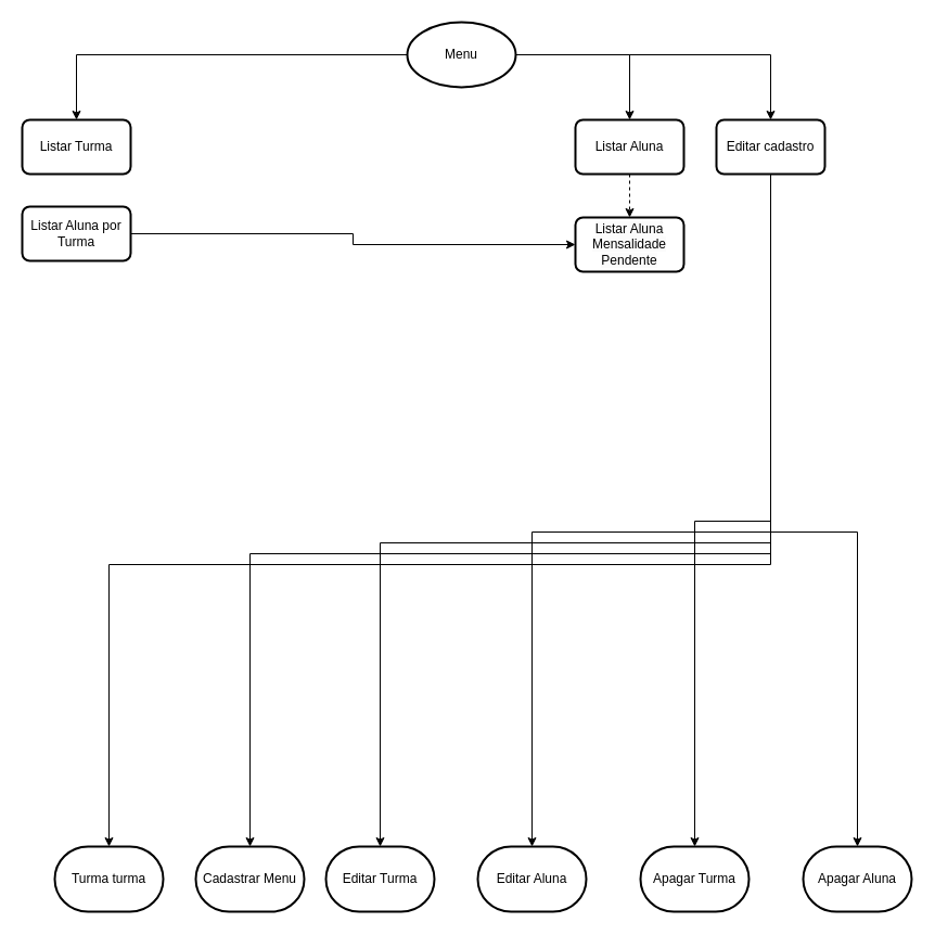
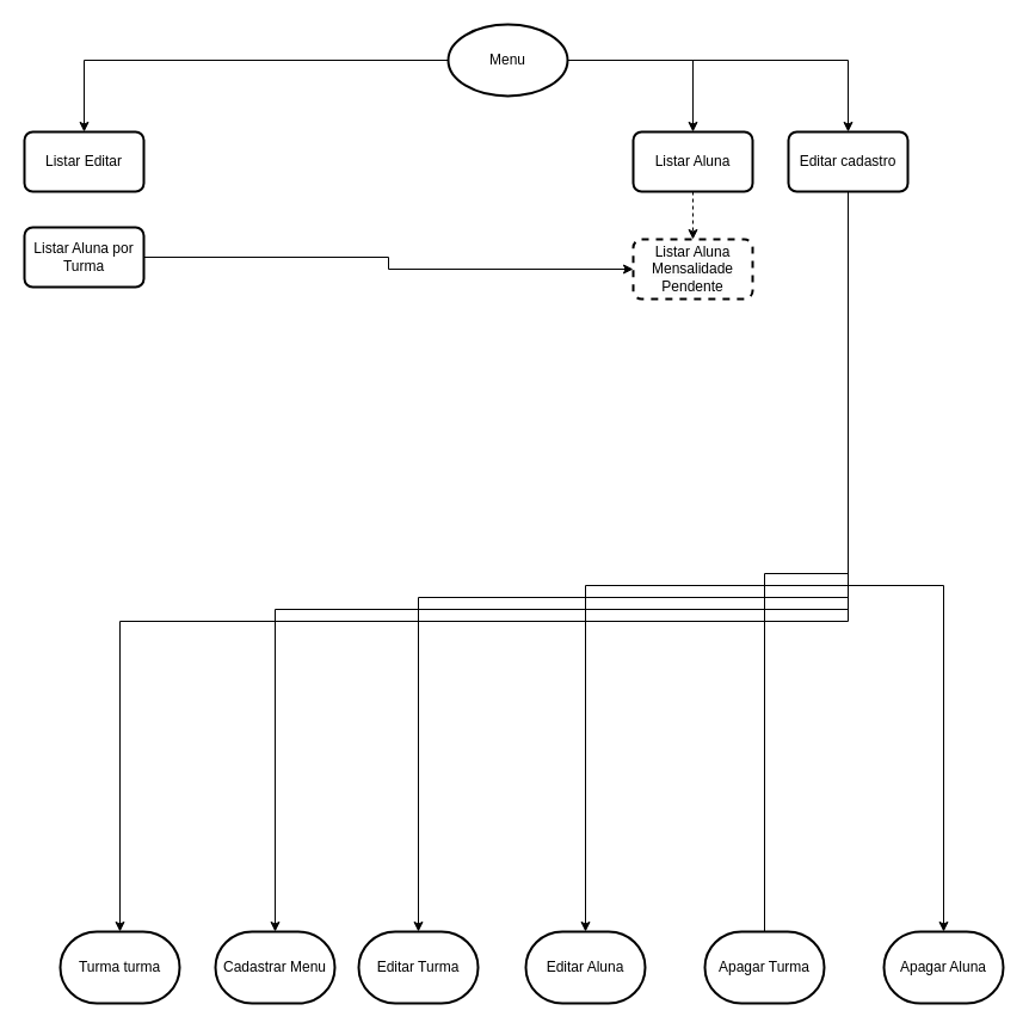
  <mxCell id="0" />
  <mxCell id="1" parent="0" />
  <mxCell id="2" value="Apagar Aluna" style="strokeWidth=2;html=1;shape=mxgraph.flowchart.terminator;whiteSpace=wrap;container=0;" vertex="1" parent="1"><mxGeometry x="740" y="780" width="100" height="60" as="geometry" /></mxCell>
  <mxCell id="3" style="edgeStyle=orthogonalEdgeStyle;rounded=0;orthogonalLoop=1;jettySize=auto;html=1;entryX=0.5;entryY=0;entryDx=0;entryDy=0;startArrow=none;startFill=0;endArrow=classic;endFill=1;" edge="1" parent="1" source="6" target="13"><mxGeometry relative="1" as="geometry" /></mxCell>
  <mxCell id="4" style="edgeStyle=orthogonalEdgeStyle;rounded=0;orthogonalLoop=1;jettySize=auto;html=1;entryX=0.5;entryY=0;entryDx=0;entryDy=0;fontFamily=Helvetica;fontSize=12;fontColor=default;" edge="1" parent="1" source="6" target="21"><mxGeometry relative="1" as="geometry" /></mxCell>
  <mxCell id="5" style="edgeStyle=orthogonalEdgeStyle;rounded=0;orthogonalLoop=1;jettySize=auto;html=1;fontFamily=Helvetica;fontSize=12;fontColor=default;" edge="1" parent="1" source="6" target="20"><mxGeometry relative="1" as="geometry" /></mxCell>
  <mxCell id="6" value="Menu" style="strokeWidth=2;html=1;shape=mxgraph.flowchart.start_1;whiteSpace=wrap;" vertex="1" parent="1"><mxGeometry x="375" y="20" width="100" height="60" as="geometry" /></mxCell>
  <mxCell id="7" value="Cadastrar Menu" style="strokeWidth=2;html=1;shape=mxgraph.flowchart.terminator;whiteSpace=wrap;" vertex="1" parent="1"><mxGeometry x="180" y="780" width="100" height="60" as="geometry" /></mxCell>
  <mxCell id="8" value="Turma turma" style="strokeWidth=2;html=1;shape=mxgraph.flowchart.terminator;whiteSpace=wrap;" vertex="1" parent="1"><mxGeometry x="50" y="780" width="100" height="60" as="geometry" /></mxCell>
  <mxCell id="9" style="edgeStyle=orthogonalEdgeStyle;rounded=0;orthogonalLoop=1;jettySize=auto;html=1;startArrow=none;startFill=0;endArrow=classic;endFill=1;" edge="1" parent="1" source="13" target="2"><mxGeometry relative="1" as="geometry"><Array as="points"><mxPoint x="710" y="490" /><mxPoint x="790" y="490" /></Array></mxGeometry></mxCell>
  <mxCell id="10" style="edgeStyle=orthogonalEdgeStyle;rounded=0;orthogonalLoop=1;jettySize=auto;html=1;startArrow=none;startFill=0;endArrow=classic;endFill=1;" edge="1" parent="1" source="13" target="15"><mxGeometry relative="1" as="geometry"><Array as="points"><mxPoint x="710" y="490" /><mxPoint x="490" y="490" /></Array></mxGeometry></mxCell>
  <mxCell id="11" style="edgeStyle=orthogonalEdgeStyle;rounded=0;orthogonalLoop=1;jettySize=auto;html=1;fontFamily=Helvetica;fontSize=12;fontColor=default;endArrow=classic;endFill=1;startArrow=none;startFill=0;" edge="1" parent="1" source="13" target="7"><mxGeometry relative="1" as="geometry"><Array as="points"><mxPoint x="710" y="510" /><mxPoint x="230" y="510" /></Array></mxGeometry></mxCell>
  <mxCell id="12" style="edgeStyle=orthogonalEdgeStyle;rounded=0;orthogonalLoop=1;jettySize=auto;html=1;fontFamily=Helvetica;fontSize=12;fontColor=default;endArrow=classic;endFill=1;startArrow=none;startFill=0;" edge="1" parent="1" source="13" target="8"><mxGeometry relative="1" as="geometry"><Array as="points"><mxPoint x="710" y="520" /><mxPoint x="100" y="520" /></Array></mxGeometry></mxCell>
  <mxCell id="13" value="Editar cadastro" style="rounded=1;whiteSpace=wrap;html=1;absoluteArcSize=1;arcSize=14;strokeWidth=2;" vertex="1" parent="1"><mxGeometry x="660" y="110" width="100" height="50" as="geometry" /></mxCell>
  <mxCell id="14" value="Editar Turma" style="strokeWidth=2;html=1;shape=mxgraph.flowchart.terminator;whiteSpace=wrap;" vertex="1" parent="1"><mxGeometry x="300" y="780" width="100" height="60" as="geometry" /></mxCell>
  <mxCell id="15" value="Editar Aluna" style="strokeWidth=2;html=1;shape=mxgraph.flowchart.terminator;whiteSpace=wrap;" vertex="1" parent="1"><mxGeometry x="440" y="780" width="100" height="60" as="geometry" /></mxCell>
  <mxCell id="16" value="Apagar Turma" style="strokeWidth=2;html=1;shape=mxgraph.flowchart.terminator;whiteSpace=wrap;" vertex="1" parent="1"><mxGeometry x="590" y="780" width="100" height="60" as="geometry" /></mxCell>
- <mxCell id="17" style="edgeStyle=orthogonalEdgeStyle;rounded=0;orthogonalLoop=1;jettySize=auto;html=1;entryX=0.5;entryY=0;entryDx=0;entryDy=0;entryPerimeter=0;startArrow=none;startFill=0;endArrow=classic;endFill=1;" edge="1" parent="1" source="13" target="16"><mxGeometry relative="1" as="geometry"><Array as="points"><mxPoint x="710" y="480" /><mxPoint x="640" y="480" /></Array></mxGeometry></mxCell>
+ <mxCell id="17" style="edgeStyle=orthogonalEdgeStyle;rounded=0;orthogonalLoop=1;jettySize=auto;html=1;entryX=0.5;entryY=0;entryDx=0;entryDy=0;entryPerimeter=0;startArrow=none;startFill=0;endArrow=none;endFill=1;" edge="1" parent="1" source="13" target="16"><mxGeometry relative="1" as="geometry"><Array as="points"><mxPoint x="710" y="480" /><mxPoint x="640" y="480" /></Array></mxGeometry></mxCell>
  <mxCell id="18" style="edgeStyle=orthogonalEdgeStyle;rounded=0;orthogonalLoop=1;jettySize=auto;html=1;entryX=0.5;entryY=0;entryDx=0;entryDy=0;entryPerimeter=0;endArrow=classic;endFill=1;startArrow=none;startFill=0;" edge="1" parent="1" source="13" target="14"><mxGeometry relative="1" as="geometry"><Array as="points"><mxPoint x="710" y="500" /><mxPoint x="350" y="500" /></Array></mxGeometry></mxCell>
  <mxCell id="19" style="edgeStyle=orthogonalEdgeStyle;rounded=0;orthogonalLoop=1;jettySize=auto;html=1;fontFamily=Helvetica;fontSize=12;fontColor=default;dashed=1;" edge="1" parent="1" source="20" target="26"><mxGeometry relative="1" as="geometry" /></mxCell>
  <mxCell id="20" value="Listar Aluna" style="rounded=1;whiteSpace=wrap;html=1;absoluteArcSize=1;arcSize=14;strokeWidth=2;strokeColor=default;align=center;verticalAlign=middle;fontFamily=Helvetica;fontSize=12;fontColor=default;fillColor=default;" vertex="1" parent="1"><mxGeometry x="530" y="110" width="100" height="50" as="geometry" /></mxCell>
- <mxCell id="21" value="Listar Turma" style="rounded=1;whiteSpace=wrap;html=1;absoluteArcSize=1;arcSize=14;strokeWidth=2;strokeColor=default;align=center;verticalAlign=middle;fontFamily=Helvetica;fontSize=12;fontColor=default;fillColor=default;" vertex="1" parent="1"><mxGeometry x="20" y="110" width="100" height="50" as="geometry" /></mxCell>
+ <mxCell id="21" value="Listar Editar" style="rounded=1;whiteSpace=wrap;html=1;absoluteArcSize=1;arcSize=14;strokeWidth=2;strokeColor=default;align=center;verticalAlign=middle;fontFamily=Helvetica;fontSize=12;fontColor=default;fillColor=default;" vertex="1" parent="1"><mxGeometry x="20" y="110" width="100" height="50" as="geometry" /></mxCell>
  <mxCell id="22" style="edgeStyle=orthogonalEdgeStyle;rounded=0;orthogonalLoop=1;jettySize=auto;html=1;exitX=0.5;exitY=1;exitDx=0;exitDy=0;fontFamily=Helvetica;fontSize=12;fontColor=default;" edge="1" parent="1" source="21" target="21"><mxGeometry relative="1" as="geometry" /></mxCell>
  <mxCell id="23" style="edgeStyle=orthogonalEdgeStyle;rounded=0;orthogonalLoop=1;jettySize=auto;html=1;fontFamily=Helvetica;fontSize=12;fontColor=default;" edge="1" parent="1" source="24" target="26"><mxGeometry relative="1" as="geometry" /></mxCell>
  <mxCell id="24" value="Listar Aluna por Turma" style="rounded=1;whiteSpace=wrap;html=1;absoluteArcSize=1;arcSize=14;strokeWidth=2;strokeColor=default;align=center;verticalAlign=middle;fontFamily=Helvetica;fontSize=12;fontColor=default;fillColor=default;" vertex="1" parent="1"><mxGeometry x="20" y="190" width="100" height="50" as="geometry" /></mxCell>
  <mxCell id="25" style="edgeStyle=orthogonalEdgeStyle;rounded=0;orthogonalLoop=1;jettySize=auto;html=1;exitX=0.5;exitY=1;exitDx=0;exitDy=0;fontFamily=Helvetica;fontSize=12;fontColor=default;" edge="1" parent="1" source="24" target="24"><mxGeometry relative="1" as="geometry" /></mxCell>
- <mxCell id="26" value="&lt;span style=&quot;color: rgb(0, 0, 0); font-family: Helvetica; font-size: 12px; font-style: normal; font-variant-ligatures: normal; font-variant-caps: normal; font-weight: 400; letter-spacing: normal; orphans: 2; text-align: center; text-indent: 0px; text-transform: none; widows: 2; word-spacing: 0px; -webkit-text-stroke-width: 0px; background-color: rgb(251, 251, 251); text-decoration-thickness: initial; text-decoration-style: initial; text-decoration-color: initial; float: none; display: inline !important;&quot;&gt;Listar Aluna Mensalidade Pendente&lt;/span&gt;" style="rounded=1;whiteSpace=wrap;html=1;absoluteArcSize=1;arcSize=14;strokeWidth=2;strokeColor=default;align=center;verticalAlign=middle;fontFamily=Helvetica;fontSize=12;fontColor=default;fillColor=default;" vertex="1" parent="1"><mxGeometry x="530" y="200" width="100" height="50" as="geometry" /></mxCell>
+ <mxCell id="26" value="&lt;span style=&quot;color: rgb(0, 0, 0); font-family: Helvetica; font-size: 12px; font-style: normal; font-variant-ligatures: normal; font-variant-caps: normal; font-weight: 400; letter-spacing: normal; orphans: 2; text-align: center; text-indent: 0px; text-transform: none; widows: 2; word-spacing: 0px; -webkit-text-stroke-width: 0px; background-color: rgb(251, 251, 251); text-decoration-thickness: initial; text-decoration-style: initial; text-decoration-color: initial; float: none; display: inline !important;&quot;&gt;Listar Aluna Mensalidade Pendente&lt;/span&gt;" style="rounded=1;whiteSpace=wrap;html=1;absoluteArcSize=1;arcSize=14;strokeWidth=2;strokeColor=default;align=center;verticalAlign=middle;fontFamily=Helvetica;fontSize=12;fontColor=default;fillColor=default;dashed=1;" vertex="1" parent="1"><mxGeometry x="530" y="200" width="100" height="50" as="geometry" /></mxCell>
